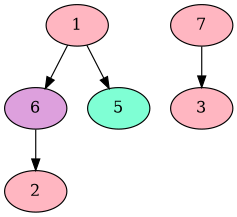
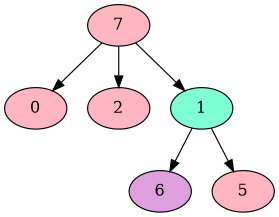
  digraph {
    node [Processor=1 Start=16 Weight=7 fillcolor=lightpink style=filled]
    edge [Weight=11]
    6 [Start=11 fillcolor=plum]
-   5 [Processor=2 Start=15 fillcolor=aquamarine]
-   3 [Processor=3 Weight=6]
+   5 [Processor=2 Start=15]
+   3 [Processor=3 Weight=6 label=0]
    2 [Processor=4 Weight=5]
    n5 [Start=0 Weight=5 label=7]
-   1 [Start=5 Weight=6]
+   1 [Start=5 Weight=6 fillcolor=aquamarine]
    n5 -> 3
-   6 -> 2
+   n5 -> 2
+   n5 -> 1 [Weight=15]
    1 -> 6 [Weight=21]
    1 -> 5 [Weight=4]
  }
